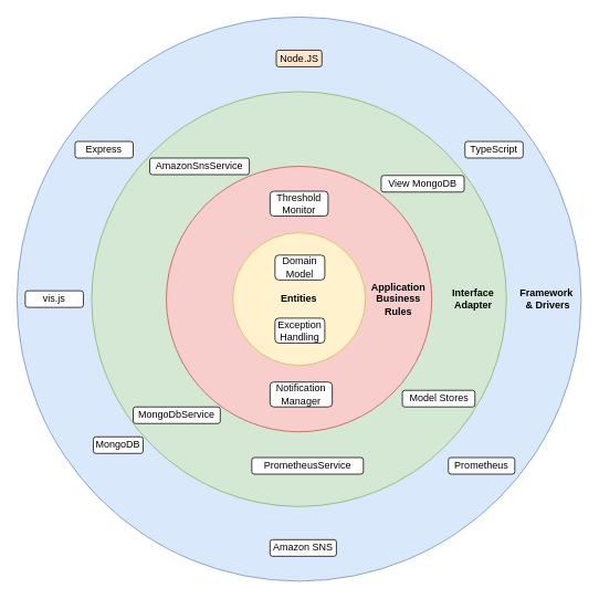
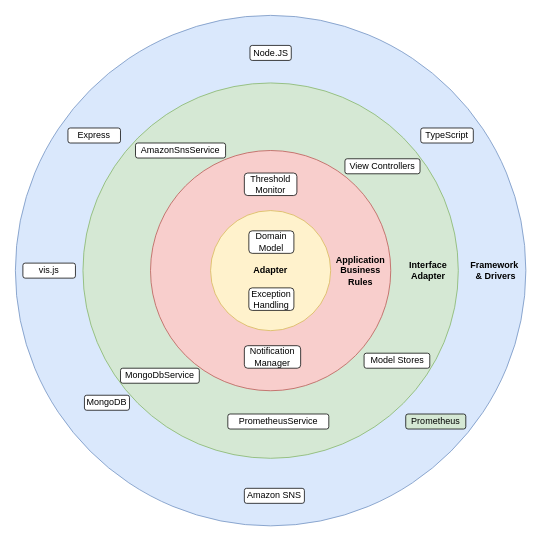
  <mxCell id="0" />
  <mxCell id="1" parent="0" />
  <mxCell id="2" value="" style="ellipse;whiteSpace=wrap;html=1;aspect=fixed;fillColor=#dae8fc;strokeColor=#6c8ebf;" parent="1" vertex="1"><mxGeometry x="20" y="20" width="680" height="680" as="geometry" /></mxCell>
  <mxCell id="3" value="" style="ellipse;whiteSpace=wrap;html=1;aspect=fixed;fillColor=#d5e8d4;strokeColor=#82b366;" parent="1" vertex="1"><mxGeometry x="110" y="110" width="500" height="500" as="geometry" /></mxCell>
  <mxCell id="4" value="" style="ellipse;whiteSpace=wrap;html=1;aspect=fixed;fillColor=#f8cecc;strokeColor=#b85450;" parent="1" vertex="1"><mxGeometry x="200" y="200" width="320" height="320" as="geometry" /></mxCell>
  <mxCell id="5" value="" style="ellipse;whiteSpace=wrap;html=1;aspect=fixed;labelBackgroundColor=none;fillColor=#fff2cc;strokeColor=#d6b656;" parent="1" vertex="1"><mxGeometry x="280" y="280" width="160" height="160" as="geometry" /></mxCell>
  <mxCell id="6" value="MongoDB" style="rounded=1;whiteSpace=wrap;html=1;" parent="1" vertex="1"><mxGeometry x="112" y="526" width="60" height="20" as="geometry" /></mxCell>
- <mxCell id="7" value="Prometheus" style="rounded=1;whiteSpace=wrap;html=1;" parent="1" vertex="1"><mxGeometry x="540" y="551" width="80" height="20" as="geometry" /></mxCell>
+ <mxCell id="7" value="Prometheus" style="rounded=1;whiteSpace=wrap;html=1;fillColor=#d5e8d4;" parent="1" vertex="1"><mxGeometry x="540" y="551" width="80" height="20" as="geometry" /></mxCell>
  <mxCell id="8" value="Framework&amp;nbsp; &amp;amp; Drivers" style="text;html=1;strokeColor=none;fillColor=none;align=center;verticalAlign=middle;whiteSpace=wrap;rounded=0;fontStyle=1" parent="1" vertex="1"><mxGeometry x="630" y="345" width="60" height="30" as="geometry" /></mxCell>
- <mxCell id="9" value="Node.JS" style="rounded=1;whiteSpace=wrap;html=1;fillColor=#ffe6cc;" parent="1" vertex="1"><mxGeometry x="332.5" y="60" width="55" height="20" as="geometry" /></mxCell>
- <mxCell id="10" value="Entities" style="text;html=1;strokeColor=none;fillColor=none;align=center;verticalAlign=middle;whiteSpace=wrap;rounded=0;fontStyle=1" parent="1" vertex="1"><mxGeometry x="330" y="345" width="60" height="30" as="geometry" /></mxCell>
+ <mxCell id="9" value="Node.JS" style="rounded=1;whiteSpace=wrap;html=1;" parent="1" vertex="1"><mxGeometry x="332.5" y="60" width="55" height="20" as="geometry" /></mxCell>
+ <mxCell id="10" value="Adapter" style="text;html=1;strokeColor=none;fillColor=none;align=center;verticalAlign=middle;whiteSpace=wrap;rounded=0;fontStyle=1" parent="1" vertex="1"><mxGeometry x="330" y="345" width="60" height="30" as="geometry" /></mxCell>
  <mxCell id="11" value="Application Business Rules" style="text;html=1;strokeColor=none;fillColor=none;align=center;verticalAlign=middle;whiteSpace=wrap;rounded=1;fontStyle=1" parent="1" vertex="1"><mxGeometry x="450" y="345" width="60" height="30" as="geometry" /></mxCell>
  <mxCell id="12" value="Interface Adapter" style="text;html=1;strokeColor=none;fillColor=none;align=center;verticalAlign=middle;whiteSpace=wrap;rounded=0;fontStyle=1" parent="1" vertex="1"><mxGeometry x="540" y="345" width="60" height="30" as="geometry" /></mxCell>
  <mxCell id="13" value="PrometheusService" style="rounded=1;whiteSpace=wrap;html=1;" parent="1" vertex="1"><mxGeometry x="303" y="551" width="134.5" height="20" as="geometry" /></mxCell>
  <mxCell id="14" value="MongoDbService" style="rounded=1;whiteSpace=wrap;html=1;" parent="1" vertex="1"><mxGeometry x="160" y="490" width="105" height="20" as="geometry" /></mxCell>
- <mxCell id="15" value="View MongoDB" style="rounded=1;whiteSpace=wrap;html=1;gradientColor=none;" parent="1" vertex="1"><mxGeometry x="459" y="211" width="100" height="20" as="geometry" /></mxCell>
+ <mxCell id="15" value="View Controllers" style="rounded=1;whiteSpace=wrap;html=1;gradientColor=none;" parent="1" vertex="1"><mxGeometry x="459" y="211" width="100" height="20" as="geometry" /></mxCell>
  <mxCell id="16" value="Threshold Monitor" style="rounded=1;whiteSpace=wrap;html=1;" parent="1" vertex="1"><mxGeometry x="325" y="230" width="70" height="30" as="geometry" /></mxCell>
  <mxCell id="17" value="Domain Model" style="text;html=1;align=center;verticalAlign=middle;whiteSpace=wrap;rounded=1;fillColor=default;strokeColor=default;" parent="1" vertex="1"><mxGeometry x="331" y="307" width="60" height="30" as="geometry" /></mxCell>
  <mxCell id="18" value="Exception Handling" style="text;html=1;strokeColor=default;fillColor=default;align=center;verticalAlign=middle;whiteSpace=wrap;rounded=1;" parent="1" vertex="1"><mxGeometry x="331" y="383" width="60" height="30" as="geometry" /></mxCell>
  <mxCell id="19" value="Notification Manager" style="text;html=1;strokeColor=default;fillColor=default;align=center;verticalAlign=middle;whiteSpace=wrap;rounded=1;" parent="1" vertex="1"><mxGeometry x="325" y="460" width="75" height="30" as="geometry" /></mxCell>
  <mxCell id="20" value="TypeScript" style="rounded=1;whiteSpace=wrap;html=1;" parent="1" vertex="1"><mxGeometry x="560" y="170" width="70" height="20" as="geometry" /></mxCell>
  <mxCell id="21" value="Express" style="rounded=1;whiteSpace=wrap;html=1;" parent="1" vertex="1"><mxGeometry x="90" y="170" width="70" height="20" as="geometry" /></mxCell>
  <mxCell id="22" value="Model Stores" style="rounded=1;whiteSpace=wrap;html=1;" parent="1" vertex="1"><mxGeometry x="484.5" y="470" width="87.5" height="20" as="geometry" /></mxCell>
  <mxCell id="23" value="Amazon SNS" style="rounded=1;whiteSpace=wrap;html=1;" parent="1" vertex="1"><mxGeometry x="325" y="650" width="80" height="20" as="geometry" /></mxCell>
  <mxCell id="24" value="&lt;div&gt;AmazonSnsService&lt;/div&gt;" style="rounded=1;whiteSpace=wrap;html=1;" parent="1" vertex="1"><mxGeometry x="180" y="190" width="120" height="20" as="geometry" /></mxCell>
  <mxCell id="25" value="vis.js" style="rounded=1;whiteSpace=wrap;html=1;" parent="1" vertex="1"><mxGeometry x="30" y="350" width="70" height="20" as="geometry" /></mxCell>
